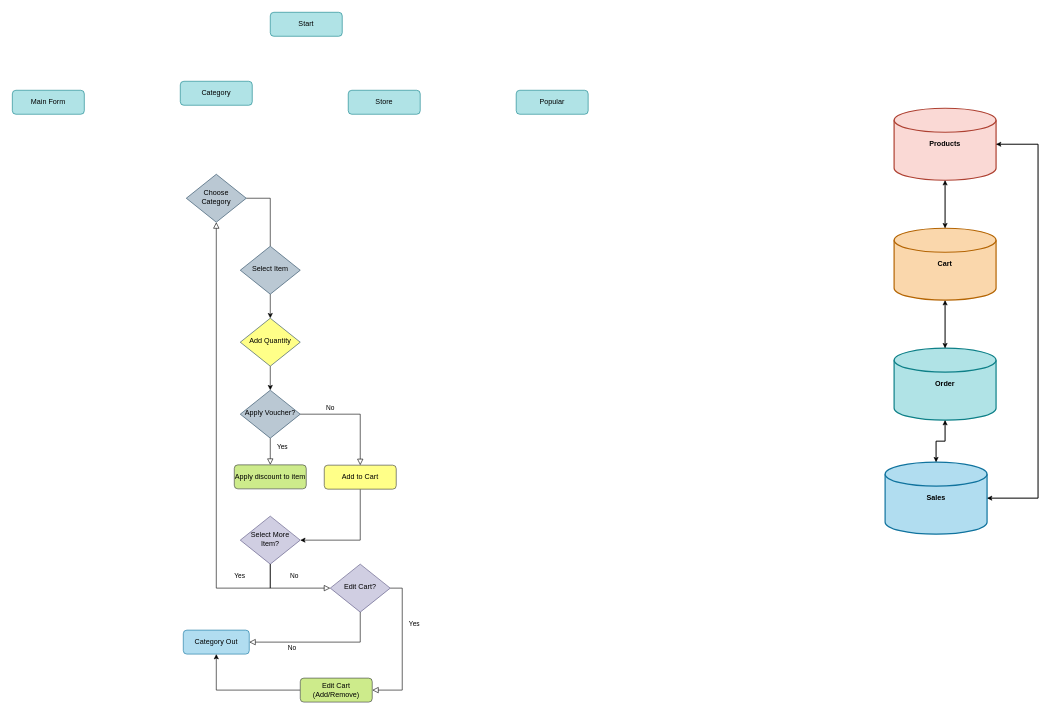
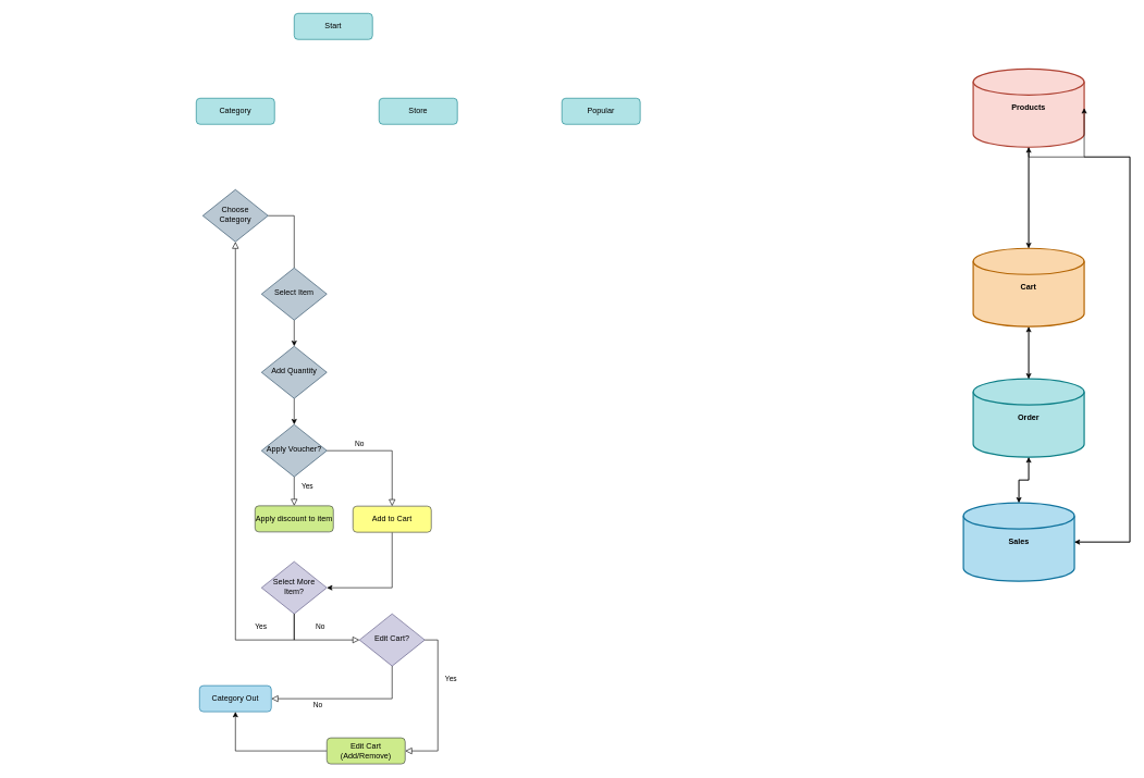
  <mxCell id="0" />
  <mxCell id="1" parent="0" />
  <mxCell id="2" value="Start" style="rounded=1;whiteSpace=wrap;html=1;fontSize=12;glass=0;strokeWidth=1;shadow=0;fillColor=#b0e3e6;strokeColor=#0e8088;" parent="1" vertex="1"><mxGeometry x="450" y="20" width="120" height="40" as="geometry" /></mxCell>
  <mxCell id="3" style="edgeStyle=orthogonalEdgeStyle;rounded=0;orthogonalLoop=1;jettySize=auto;html=1;entryX=0.5;entryY=1;entryDx=0;entryDy=0;entryPerimeter=0;" edge="1" parent="1" source="5" target="14"><mxGeometry relative="1" as="geometry" /></mxCell>
  <mxCell id="4" style="edgeStyle=orthogonalEdgeStyle;rounded=0;orthogonalLoop=1;jettySize=auto;html=1;entryX=0.5;entryY=0;entryDx=0;entryDy=0;entryPerimeter=0;" edge="1" parent="1" source="5" target="11"><mxGeometry relative="1" as="geometry" /></mxCell>
  <mxCell id="5" value="&lt;b&gt;Order&lt;/b&gt;" style="strokeWidth=2;html=1;shape=mxgraph.flowchart.database;whiteSpace=wrap;fillColor=#b0e3e6;strokeColor=#0e8088;" vertex="1" parent="1"><mxGeometry x="1490" y="580" width="170" height="120" as="geometry" /></mxCell>
  <mxCell id="6" style="edgeStyle=orthogonalEdgeStyle;rounded=0;orthogonalLoop=1;jettySize=auto;html=1;" edge="1" parent="1" source="8" target="14"><mxGeometry relative="1" as="geometry" /></mxCell>
  <mxCell id="7" style="edgeStyle=orthogonalEdgeStyle;rounded=0;orthogonalLoop=1;jettySize=auto;html=1;entryX=1;entryY=0.5;entryDx=0;entryDy=0;entryPerimeter=0;" edge="1" parent="1" source="8" target="11"><mxGeometry relative="1" as="geometry"><Array as="points"><mxPoint x="1730" y="240" /><mxPoint x="1730" y="830" /></Array></mxGeometry></mxCell>
- <mxCell id="8" value="&lt;b&gt;Products&lt;/b&gt;" style="strokeWidth=2;html=1;shape=mxgraph.flowchart.database;whiteSpace=wrap;fillColor=#fad9d5;strokeColor=#ae4132;" vertex="1" parent="1"><mxGeometry x="1490" y="180" width="170" height="120" as="geometry" /></mxCell>
+ <mxCell id="8" value="&lt;b&gt;Products&lt;/b&gt;" style="strokeWidth=2;html=1;shape=mxgraph.flowchart.database;whiteSpace=wrap;fillColor=#fad9d5;strokeColor=#ae4132;" vertex="1" parent="1"><mxGeometry x="1490" y="105" width="170" height="120" as="geometry" /></mxCell>
  <mxCell id="9" style="edgeStyle=orthogonalEdgeStyle;rounded=0;orthogonalLoop=1;jettySize=auto;html=1;" edge="1" parent="1" source="11" target="5"><mxGeometry relative="1" as="geometry" /></mxCell>
  <mxCell id="10" style="edgeStyle=orthogonalEdgeStyle;rounded=0;orthogonalLoop=1;jettySize=auto;html=1;entryX=1;entryY=0.5;entryDx=0;entryDy=0;entryPerimeter=0;" edge="1" parent="1" source="11" target="8"><mxGeometry relative="1" as="geometry"><Array as="points"><mxPoint x="1730" y="830" /><mxPoint x="1730" y="240" /></Array></mxGeometry></mxCell>
  <mxCell id="11" value="&lt;b&gt;Sales&lt;/b&gt;" style="strokeWidth=2;html=1;shape=mxgraph.flowchart.database;whiteSpace=wrap;fillColor=#b1ddf0;strokeColor=#10739e;" vertex="1" parent="1"><mxGeometry x="1475" y="770" width="170" height="120" as="geometry" /></mxCell>
  <mxCell id="12" style="edgeStyle=orthogonalEdgeStyle;rounded=0;orthogonalLoop=1;jettySize=auto;html=1;entryX=0.5;entryY=1;entryDx=0;entryDy=0;entryPerimeter=0;" edge="1" parent="1" source="14" target="8"><mxGeometry relative="1" as="geometry" /></mxCell>
  <mxCell id="13" style="edgeStyle=orthogonalEdgeStyle;rounded=0;orthogonalLoop=1;jettySize=auto;html=1;" edge="1" parent="1" source="14" target="5"><mxGeometry relative="1" as="geometry" /></mxCell>
  <mxCell id="14" value="&lt;b&gt;Cart&lt;/b&gt;" style="strokeWidth=2;html=1;shape=mxgraph.flowchart.database;whiteSpace=wrap;fillColor=#fad7ac;strokeColor=#b46504;" vertex="1" parent="1"><mxGeometry x="1490" y="380" width="170" height="120" as="geometry" /></mxCell>
- <mxCell id="15" value="Main Form" style="rounded=1;whiteSpace=wrap;html=1;fontSize=12;glass=0;strokeWidth=1;shadow=0;fillColor=#b0e3e6;strokeColor=#0e8088;" vertex="1" parent="1"><mxGeometry x="20" y="150" width="120" height="40" as="geometry" /></mxCell>
  <mxCell id="16" value="" style="rounded=0;html=1;jettySize=auto;orthogonalLoop=1;fontSize=11;endArrow=none;endFill=0;endSize=8;strokeWidth=1;shadow=0;labelBackgroundColor=none;edgeStyle=orthogonalEdgeStyle;exitX=1;exitY=0.5;exitDx=0;exitDy=0;" edge="1" parent="1" source="28" target="18"><mxGeometry relative="1" as="geometry"><Array as="points"><mxPoint x="450" y="330" /></Array></mxGeometry></mxCell>
  <mxCell id="17" style="edgeStyle=orthogonalEdgeStyle;rounded=0;orthogonalLoop=1;jettySize=auto;html=1;entryX=0.5;entryY=0;entryDx=0;entryDy=0;" edge="1" parent="1" source="18" target="23"><mxGeometry relative="1" as="geometry" /></mxCell>
  <mxCell id="18" value="Select Item" style="rhombus;whiteSpace=wrap;html=1;shadow=0;fontFamily=Helvetica;fontSize=12;align=center;strokeWidth=1;spacing=6;spacingTop=-4;fillColor=#bac8d3;strokeColor=#23445d;" vertex="1" parent="1"><mxGeometry x="400" y="410" width="100" height="80" as="geometry" /></mxCell>
  <mxCell id="19" style="edgeStyle=orthogonalEdgeStyle;rounded=0;orthogonalLoop=1;jettySize=auto;html=1;entryX=1;entryY=0.5;entryDx=0;entryDy=0;" edge="1" parent="1" source="20" target="29"><mxGeometry relative="1" as="geometry"><Array as="points"><mxPoint x="600" y="900" /></Array></mxGeometry></mxCell>
  <mxCell id="20" value="Add to Cart" style="rounded=1;whiteSpace=wrap;html=1;fontSize=12;glass=0;strokeWidth=1;shadow=0;fillColor=#ffff88;strokeColor=#36393d;" vertex="1" parent="1"><mxGeometry x="540" y="775" width="120" height="40" as="geometry" /></mxCell>
  <mxCell id="21" value="Yes" style="rounded=0;html=1;jettySize=auto;orthogonalLoop=1;fontSize=11;endArrow=block;endFill=0;endSize=8;strokeWidth=1;shadow=0;labelBackgroundColor=none;edgeStyle=orthogonalEdgeStyle;" edge="1" parent="1" source="26" target="24"><mxGeometry x="-0.333" y="20" relative="1" as="geometry"><mxPoint as="offset" /><mxPoint x="450" y="740" as="sourcePoint" /></mxGeometry></mxCell>
  <mxCell id="22" style="edgeStyle=orthogonalEdgeStyle;rounded=0;orthogonalLoop=1;jettySize=auto;html=1;entryX=0.5;entryY=0;entryDx=0;entryDy=0;" edge="1" parent="1" source="23" target="26"><mxGeometry relative="1" as="geometry" /></mxCell>
- <mxCell id="23" value="Add Quantity" style="rhombus;whiteSpace=wrap;html=1;shadow=0;fontFamily=Helvetica;fontSize=12;align=center;strokeWidth=1;spacing=6;spacingTop=-4;fillColor=#ffff88;strokeColor=#23445d;" vertex="1" parent="1"><mxGeometry x="400" y="530" width="100" height="80" as="geometry" /></mxCell>
+ <mxCell id="23" value="Add Quantity" style="rhombus;whiteSpace=wrap;html=1;shadow=0;fontFamily=Helvetica;fontSize=12;align=center;strokeWidth=1;spacing=6;spacingTop=-4;fillColor=#bac8d3;strokeColor=#23445d;" vertex="1" parent="1"><mxGeometry x="400" y="530" width="100" height="80" as="geometry" /></mxCell>
  <mxCell id="24" value="Apply discount to item" style="rounded=1;whiteSpace=wrap;html=1;fontSize=12;glass=0;strokeWidth=1;shadow=0;fillColor=#cdeb8b;strokeColor=#36393d;" vertex="1" parent="1"><mxGeometry x="390" y="774.5" width="120" height="40" as="geometry" /></mxCell>
  <mxCell id="25" value="Category Out" style="rounded=1;whiteSpace=wrap;html=1;fontSize=12;glass=0;strokeWidth=1;shadow=0;fillColor=#b1ddf0;strokeColor=#10739e;" vertex="1" parent="1"><mxGeometry x="305" y="1050" width="110" height="40" as="geometry" /></mxCell>
  <mxCell id="26" value="Apply Voucher?" style="rhombus;whiteSpace=wrap;html=1;shadow=0;fontFamily=Helvetica;fontSize=12;align=center;strokeWidth=1;spacing=6;spacingTop=-4;fillColor=#bac8d3;strokeColor=#23445d;" vertex="1" parent="1"><mxGeometry x="400" y="650" width="100" height="80" as="geometry" /></mxCell>
  <mxCell id="27" value="No" style="rounded=0;html=1;jettySize=auto;orthogonalLoop=1;fontSize=11;endArrow=block;endFill=0;endSize=8;strokeWidth=1;shadow=0;labelBackgroundColor=none;edgeStyle=orthogonalEdgeStyle;entryX=0.5;entryY=0;entryDx=0;entryDy=0;exitX=1;exitY=0.5;exitDx=0;exitDy=0;" edge="1" parent="1" source="26" target="20"><mxGeometry x="-0.46" y="10" relative="1" as="geometry"><mxPoint as="offset" /><mxPoint x="610" y="640" as="sourcePoint" /><mxPoint x="330" y="900" as="targetPoint" /><Array as="points"><mxPoint x="600" y="690" /></Array></mxGeometry></mxCell>
  <mxCell id="28" value="Choose Category" style="rhombus;whiteSpace=wrap;html=1;shadow=0;fontFamily=Helvetica;fontSize=12;align=center;strokeWidth=1;spacing=6;spacingTop=-4;fillColor=#bac8d3;strokeColor=#23445d;" vertex="1" parent="1"><mxGeometry x="310" y="290" width="100" height="80" as="geometry" /></mxCell>
  <mxCell id="29" value="Select More Item?" style="rhombus;whiteSpace=wrap;html=1;shadow=0;fontFamily=Helvetica;fontSize=12;align=center;strokeWidth=1;spacing=6;spacingTop=-4;fillColor=#d0cee2;strokeColor=#56517e;" vertex="1" parent="1"><mxGeometry x="400" y="860" width="100" height="80" as="geometry" /></mxCell>
  <mxCell id="30" value="Yes" style="rounded=0;html=1;jettySize=auto;orthogonalLoop=1;fontSize=11;endArrow=block;endFill=0;endSize=8;strokeWidth=1;shadow=0;labelBackgroundColor=none;edgeStyle=orthogonalEdgeStyle;entryX=0.5;entryY=1;entryDx=0;entryDy=0;exitX=0.5;exitY=1;exitDx=0;exitDy=0;" edge="1" parent="1" source="29" target="28"><mxGeometry x="-0.754" y="-20" relative="1" as="geometry"><mxPoint as="offset" /><mxPoint x="270" y="665" as="sourcePoint" /><mxPoint x="270" y="710" as="targetPoint" /><Array as="points"><mxPoint x="450" y="980" /><mxPoint x="360" y="980" /></Array></mxGeometry></mxCell>
  <mxCell id="31" value="No" style="rounded=0;html=1;jettySize=auto;orthogonalLoop=1;fontSize=11;endArrow=block;endFill=0;endSize=8;strokeWidth=1;shadow=0;labelBackgroundColor=none;edgeStyle=orthogonalEdgeStyle;entryX=0;entryY=0.5;entryDx=0;entryDy=0;exitX=0.5;exitY=1;exitDx=0;exitDy=0;" edge="1" parent="1" source="29" target="32"><mxGeometry x="0.143" y="20" relative="1" as="geometry"><mxPoint as="offset" /><mxPoint x="600" y="900" as="sourcePoint" /><mxPoint x="600" y="1110" as="targetPoint" /><Array as="points"><mxPoint x="450" y="980" /><mxPoint x="540" y="980" /></Array></mxGeometry></mxCell>
  <mxCell id="32" value="Edit Cart?" style="rhombus;whiteSpace=wrap;html=1;shadow=0;fontFamily=Helvetica;fontSize=12;align=center;strokeWidth=1;spacing=6;spacingTop=-4;fillColor=#d0cee2;strokeColor=#56517e;" vertex="1" parent="1"><mxGeometry x="550" y="940" width="100" height="80" as="geometry" /></mxCell>
  <mxCell id="33" value="No" style="rounded=0;html=1;jettySize=auto;orthogonalLoop=1;fontSize=11;endArrow=block;endFill=0;endSize=8;strokeWidth=1;shadow=0;labelBackgroundColor=none;edgeStyle=orthogonalEdgeStyle;exitX=0.5;exitY=1;exitDx=0;exitDy=0;entryX=1;entryY=0.5;entryDx=0;entryDy=0;" edge="1" parent="1" source="32" target="25"><mxGeometry x="0.407" y="10" relative="1" as="geometry"><mxPoint x="1" as="offset" /><mxPoint x="470.06" y="1040" as="sourcePoint" /><mxPoint x="510" y="1080" as="targetPoint" /><Array as="points"><mxPoint x="600" y="1070" /></Array></mxGeometry></mxCell>
  <mxCell id="34" value="Yes" style="rounded=0;html=1;jettySize=auto;orthogonalLoop=1;fontSize=11;endArrow=block;endFill=0;endSize=8;strokeWidth=1;shadow=0;labelBackgroundColor=none;edgeStyle=orthogonalEdgeStyle;exitX=1;exitY=0.5;exitDx=0;exitDy=0;entryX=1;entryY=0.5;entryDx=0;entryDy=0;" edge="1" parent="1" source="32" target="36"><mxGeometry x="-0.333" y="20" relative="1" as="geometry"><mxPoint as="offset" /><mxPoint x="690" y="1060" as="sourcePoint" /><mxPoint x="690" y="1105" as="targetPoint" /></mxGeometry></mxCell>
  <mxCell id="35" style="edgeStyle=orthogonalEdgeStyle;rounded=0;orthogonalLoop=1;jettySize=auto;html=1;entryX=0.5;entryY=1;entryDx=0;entryDy=0;" edge="1" parent="1" source="36" target="25"><mxGeometry relative="1" as="geometry" /></mxCell>
  <mxCell id="36" value="Edit Cart (Add/Remove)" style="rounded=1;whiteSpace=wrap;html=1;fontSize=12;glass=0;strokeWidth=1;shadow=0;fillColor=#cdeb8b;strokeColor=#36393d;" vertex="1" parent="1"><mxGeometry x="500" y="1130" width="120" height="40" as="geometry" /></mxCell>
  <mxCell id="37" value="Store" style="rounded=1;whiteSpace=wrap;html=1;fontSize=12;glass=0;strokeWidth=1;shadow=0;fillColor=#b0e3e6;strokeColor=#0e8088;" vertex="1" parent="1"><mxGeometry x="580" y="150" width="120" height="40" as="geometry" /></mxCell>
  <mxCell id="38" value="Popular" style="rounded=1;whiteSpace=wrap;html=1;fontSize=12;glass=0;strokeWidth=1;shadow=0;fillColor=#b0e3e6;strokeColor=#0e8088;" vertex="1" parent="1"><mxGeometry x="860" y="150" width="120" height="40" as="geometry" /></mxCell>
- <mxCell id="39" value="Category" style="rounded=1;whiteSpace=wrap;html=1;fontSize=12;glass=0;strokeWidth=1;shadow=0;fillColor=#b0e3e6;strokeColor=#0e8088;" vertex="1" parent="1"><mxGeometry x="300" y="135" width="120" height="40" as="geometry" /></mxCell>
+ <mxCell id="39" value="Category" style="rounded=1;whiteSpace=wrap;html=1;fontSize=12;glass=0;strokeWidth=1;shadow=0;fillColor=#b0e3e6;strokeColor=#0e8088;" vertex="1" parent="1"><mxGeometry x="300" y="150" width="120" height="40" as="geometry" /></mxCell>
